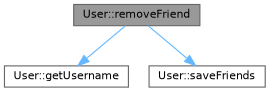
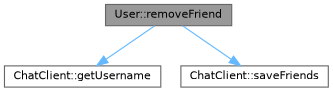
  digraph {
    rankdir=TB
    node [color=grey40 fillcolor=white fontname=Helvetica fontsize=10 shape=box style=filled]
    edge [color=steelblue1 fontname=Helvetica fontsize=10 labelfontname=Helvetica labelfontsize=10 style=solid]
    n1 [color=gray40 fillcolor=grey60 fontcolor=black height=0.2 label="User::removeFriend" width=0.4]
-   n2 [height=0.2 label="User::getUsername" width=0.4]
-   n3 [height=0.2 label="User::saveFriends" width=0.4]
+   n2 [height=0.2 label="ChatClient::getUsername" width=0.4]
+   n3 [height=0.2 label="ChatClient::saveFriends" width=0.4]
    n1 -> n2
    n1 -> n3
  }
